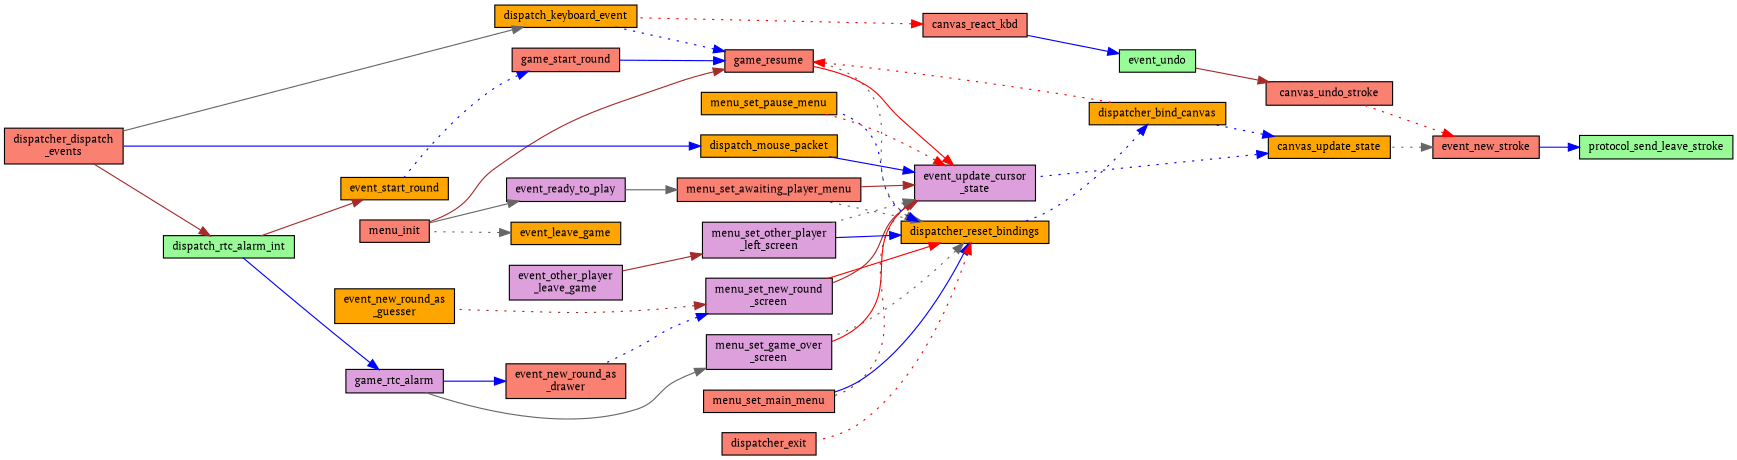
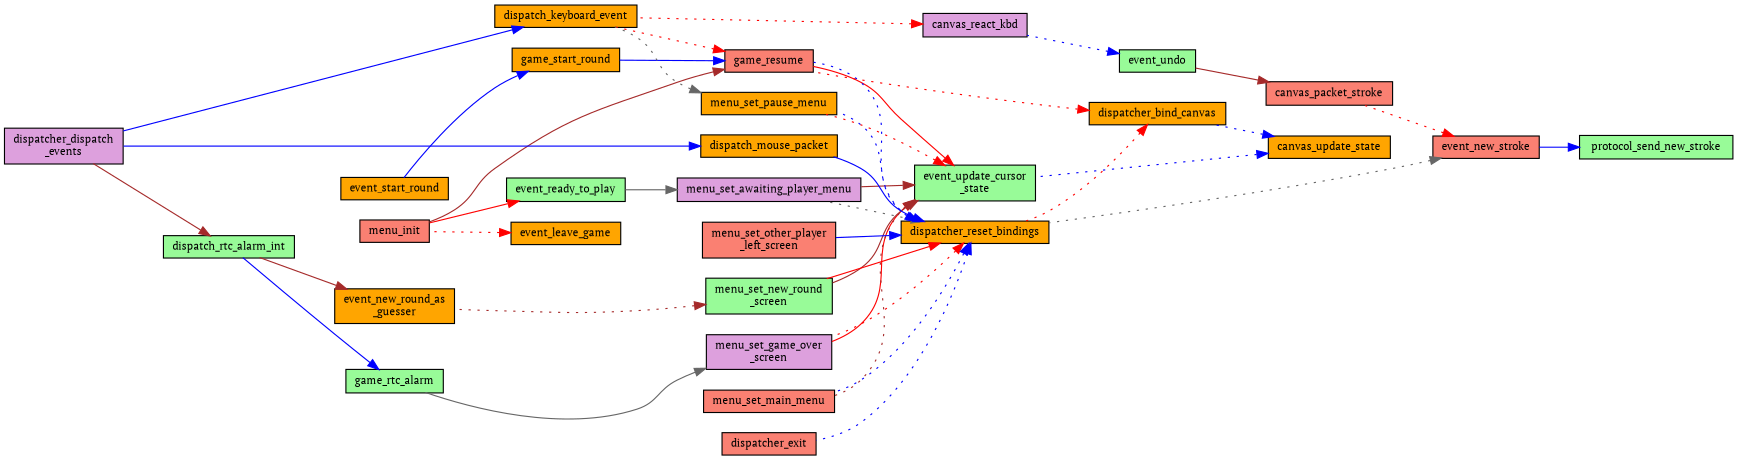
  digraph {
    fontname="PT Serif"
    rankdir=RL
    node [color=black fillcolor=salmon fontname="PT Serif" fontsize=10 shape=record style=filled]
    edge [color=blue dir=back fontname="PT Serif" fontsize=10 labelfontname=Helvetica labelfontsize=10 style=solid]
-   n1 [fillcolor=palegreen fontcolor=black height=0.2 label=protocol_send_leave_stroke width=0.4]
+   n1 [fillcolor=palegreen fontcolor=black height=0.2 label=protocol_send_new_stroke width=0.4]
    n2 [height=0.2 label=event_new_stroke width=0.4]
-   n3 [height=0.2 label=canvas_undo_stroke width=0.4]
+   n3 [height=0.2 label=canvas_packet_stroke width=0.4]
    n4 [fillcolor=orange height=0.2 label=canvas_update_state width=0.4]
    n5 [fillcolor=palegreen height=0.2 label=event_undo width=0.4]
    n6 [fillcolor=orange height=0.2 label=dispatcher_bind_canvas width=0.4]
-   n7 [fillcolor=plum height=0.2 label="event_update_cursor\l_state" width=0.4]
-   n8 [height=0.2 label=canvas_react_kbd width=0.4]
+   n7 [fillcolor=palegreen height=0.2 label="event_update_cursor\l_state" width=0.4]
+   n8 [fillcolor=plum height=0.2 label=canvas_react_kbd width=0.4]
    n9 [fillcolor=orange height=0.2 label=dispatch_keyboard_event width=0.4]
-   n10 [height=0.2 label="dispatcher_dispatch\l_events" width=0.4]
+   n10 [fillcolor=plum height=0.2 label="dispatcher_dispatch\l_events" width=0.4]
    n11 [fillcolor=orange height=0.2 label=dispatcher_reset_bindings width=0.4]
    n12 [height=0.2 label=game_resume width=0.4]
-   n13 [height=0.2 label=menu_set_awaiting_player_menu width=0.4]
+   n13 [fillcolor=plum height=0.2 label=menu_set_awaiting_player_menu width=0.4]
    n14 [fillcolor=plum height=0.2 label="menu_set_game_over\l_screen" width=0.4]
    n15 [height=0.2 label=menu_set_main_menu width=0.4]
-   n16 [fillcolor=plum height=0.2 label="menu_set_new_round\l_screen" width=0.4]
-   n17 [fillcolor=plum height=0.2 label="menu_set_other_player\l_left_screen" width=0.4]
+   n16 [fillcolor=palegreen height=0.2 label="menu_set_new_round\l_screen" width=0.4]
+   n17 [height=0.2 label="menu_set_other_player\l_left_screen" width=0.4]
    n18 [fillcolor=orange height=0.2 label=menu_set_pause_menu width=0.4]
    n19 [fillcolor=orange height=0.2 label=dispatch_mouse_packet width=0.4]
    n20 [height=0.2 label=dispatcher_exit width=0.4]
-   n21 [height=0.2 label=game_start_round width=0.4]
+   n21 [fillcolor=orange height=0.2 label=game_start_round width=0.4]
    n22 [height=0.2 label=menu_init width=0.4]
-   n23 [fillcolor=plum height=0.2 label=event_ready_to_play width=0.4]
-   n24 [fillcolor=plum height=0.2 label=game_rtc_alarm width=0.4]
-   n25 [height=0.2 label="event_new_round_as\l_drawer" width=0.4]
+   n23 [fillcolor=palegreen height=0.2 label=event_ready_to_play width=0.4]
+   n24 [fillcolor=palegreen height=0.2 label=game_rtc_alarm width=0.4]
    n26 [fillcolor=orange height=0.2 label="event_new_round_as\l_guesser" width=0.4]
-   n27 [fillcolor=plum height=0.2 label="event_other_player\l_leave_game" width=0.4]
    n28 [fillcolor=orange height=0.2 label=event_start_round width=0.4]
    n29 [fillcolor=palegreen height=0.2 label=dispatch_rtc_alarm_int width=0.4]
    n30 [fillcolor=orange height=0.2 label=event_leave_game width=0.4]
    n1 -> n2
    n2 -> n3 [color=red style=dotted]
-   n2 -> n4 [color=gray40 style=dotted]
+   n2 -> n11 [color=gray40 style=dotted]
    n3 -> n5 [color=brown]
    n4 -> n6 [style=dotted]
    n4 -> n7 [style=dotted]
-   n5 -> n8
-   n6 -> n11 [style=dotted]
-   n12 -> n6 [color=red style=dotted]
+   n5 -> n8 [style=dotted]
+   n6 -> n11 [color=red style=dotted]
+   n6 -> n12 [color=red style=dotted]
    n7 -> n12 [color=red]
    n7 -> n13 [color=brown]
    n7 -> n14 [color=red]
    n7 -> n15 [color=brown style=dotted]
    n7 -> n16 [color=brown]
-   n7 -> n17 [color=gray40 style=dotted]
    n7 -> n18 [color=red style=dotted]
-   n7 -> n19
+   n11 -> n19
    n8 -> n9 [color=red style=dotted]
-   n9 -> n10 [color=gray40]
-   n11 -> n12 [color=gray40 style=dotted]
+   n9 -> n10
+   n11 -> n12 [style=dotted]
    n11 -> n13 [color=gray40 style=dotted]
-   n11 -> n14 [color=gray40 style=dotted]
-   n11 -> n15
+   n11 -> n14 [color=red style=dotted]
+   n11 -> n15 [style=dotted]
    n11 -> n16 [color=red]
    n11 -> n17
    n11 -> n18 [style=dotted]
-   n11 -> n20 [color=red style=dotted]
-   n12 -> n9 [style=dotted]
+   n11 -> n20 [style=dotted]
+   n12 -> n9 [color=red style=dotted]
    n12 -> n21
    n12 -> n22 [color=brown]
    n13 -> n23 [color=gray40]
    n14 -> n24 [color=gray40]
-   n16 -> n25 [style=dotted]
    n16 -> n26 [color=brown style=dotted]
-   n17 -> n27 [color=brown]
+   n18 -> n9 [color=gray40 style=dotted]
    n19 -> n10
-   n21 -> n28 [style=dotted]
-   n23 -> n22 [color=gray40]
+   n21 -> n28
+   n23 -> n22 [color=red]
    n24 -> n29
-   n25 -> n24
-   n28 -> n29 [color=brown]
+   n26 -> n29 [color=brown]
    n29 -> n10 [color=brown]
-   n30 -> n22 [color=gray40 style=dotted]
+   n30 -> n22 [color=red style=dotted]
  }
